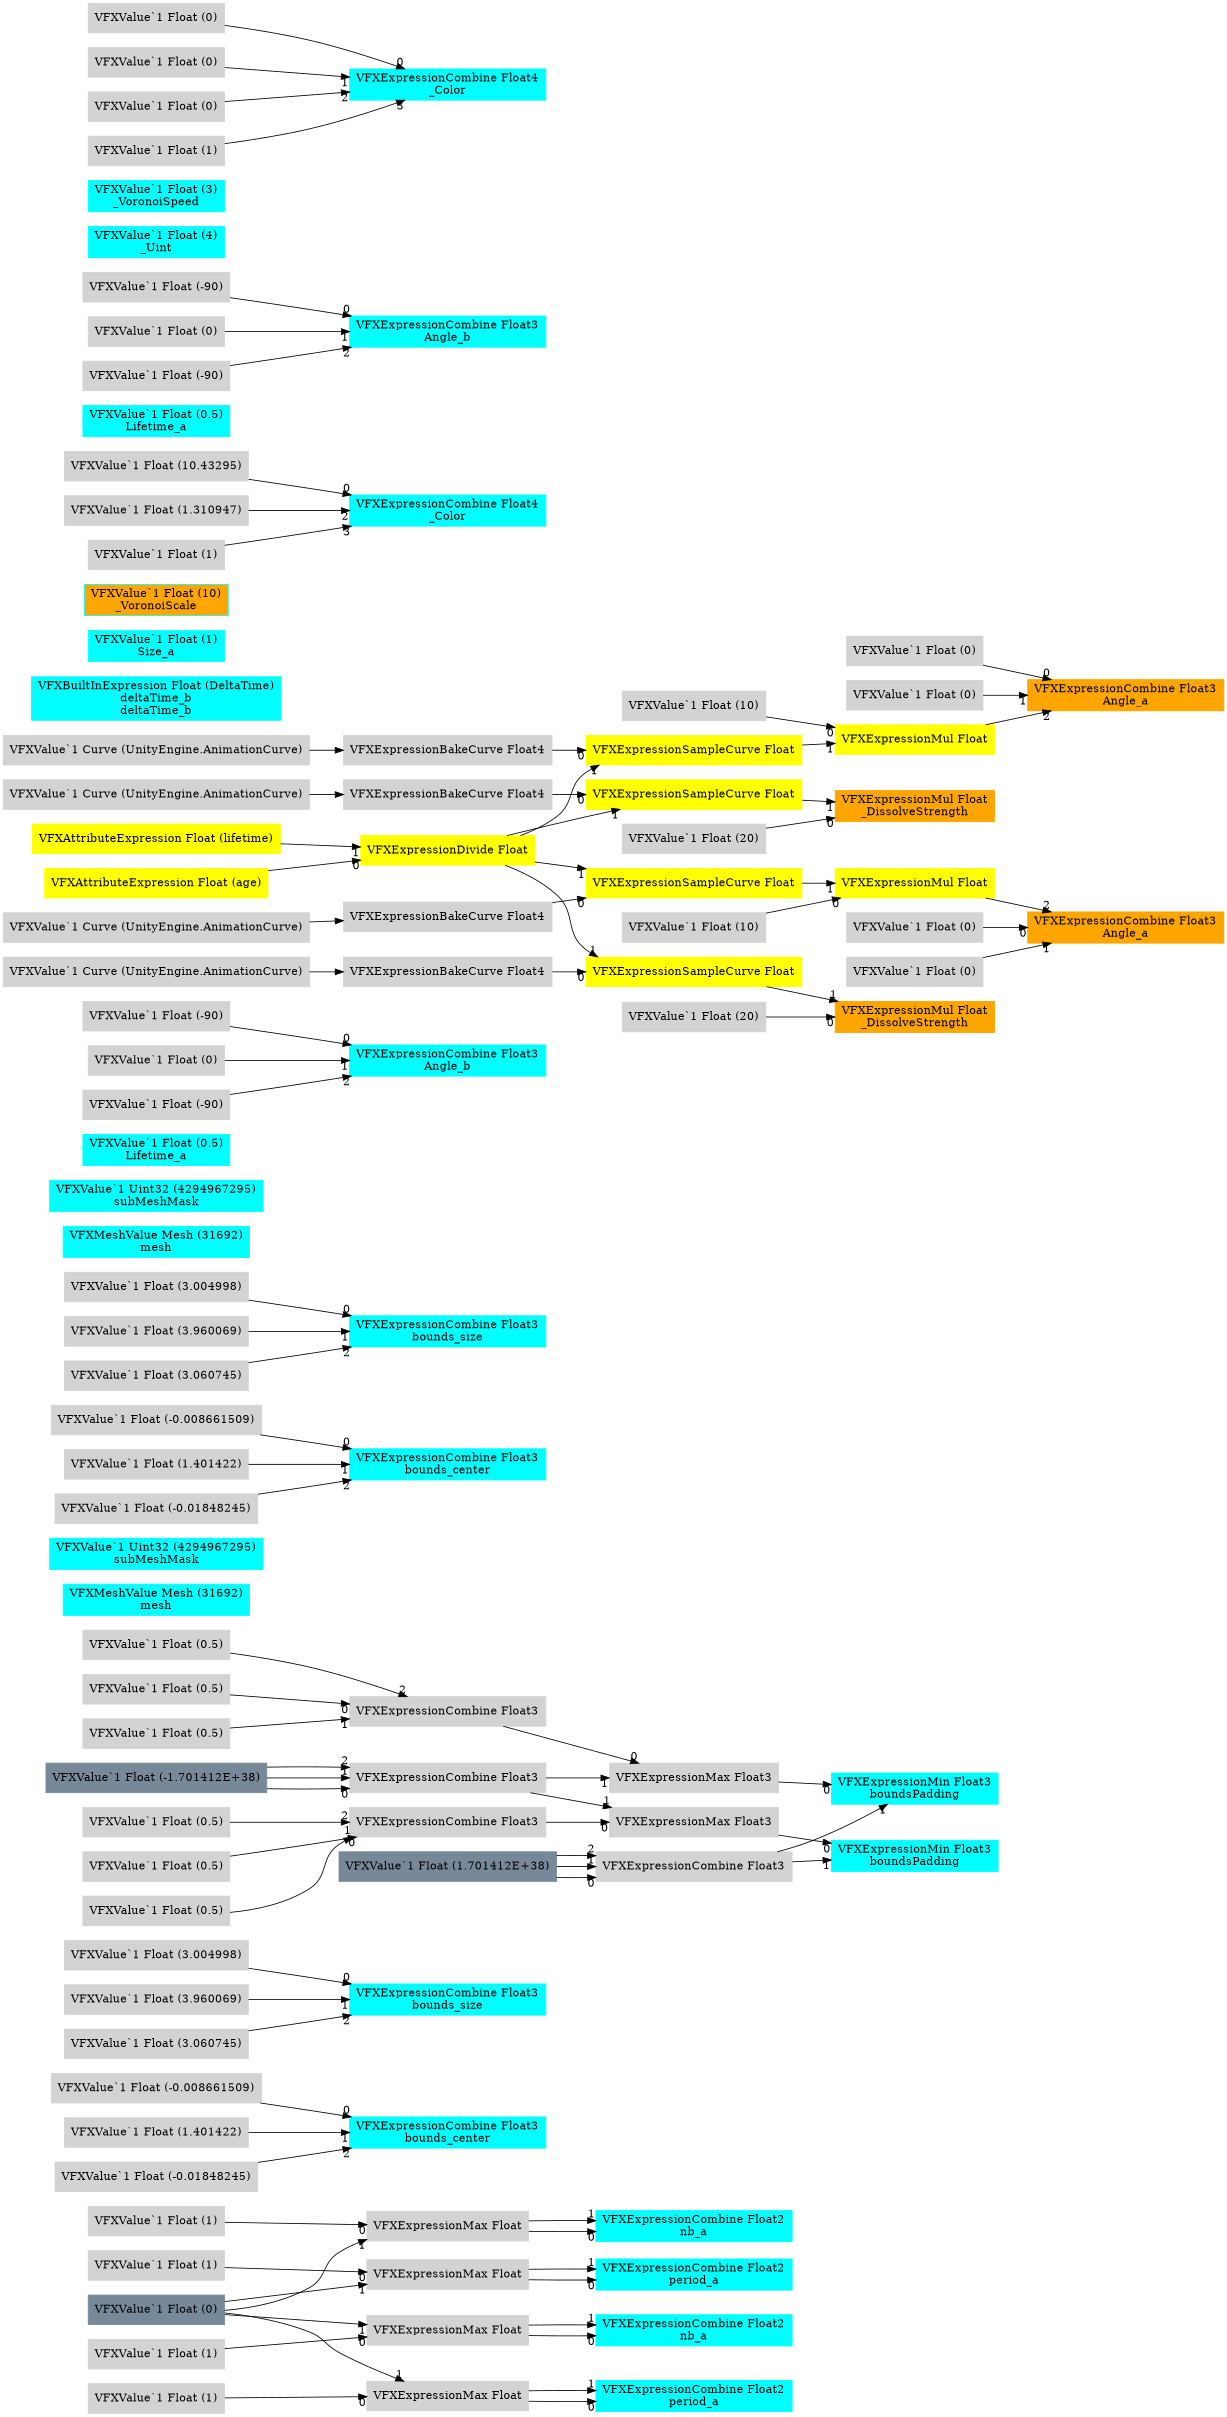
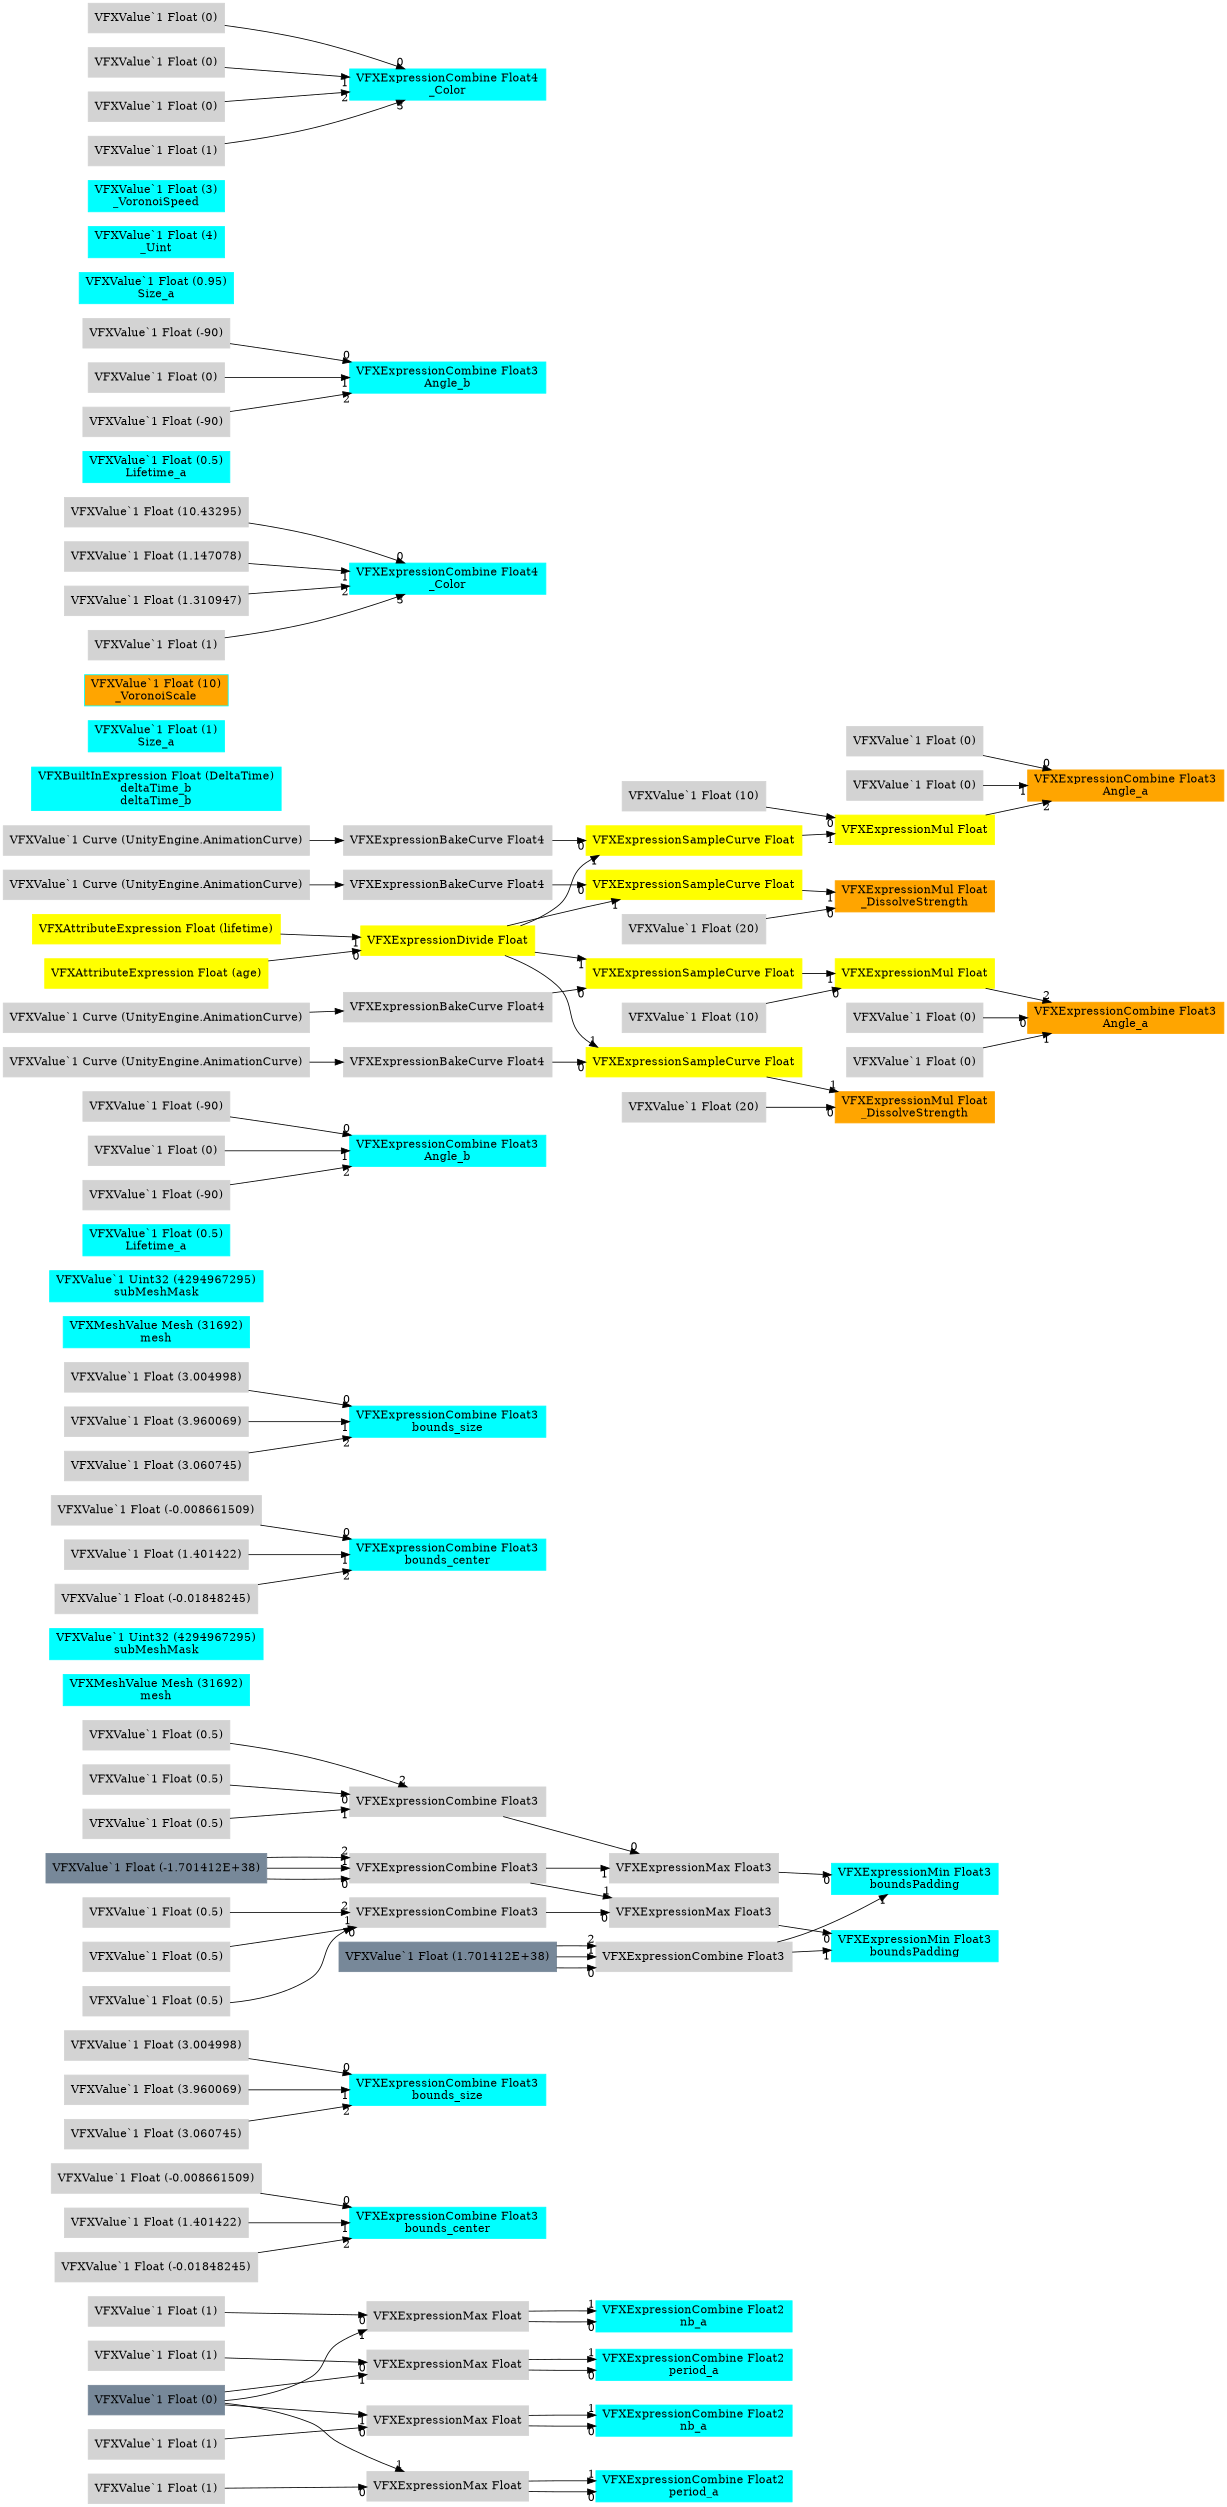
  digraph {
    rankdir=LR
    node [color=lightgray shape=box style=filled]
    edge [headlabel=0]
    n1 [color=cyan label="VFXExpressionCombine Float2\nnb_a"]
    n2 [label="VFXExpressionMax Float"]
    n3 [label="VFXValue`1 Float (1)"]
    n4 [color=lightslategray label="VFXValue`1 Float (0)"]
    n5 [label="VFXExpressionMax Float"]
    n6 [label="VFXExpressionMax Float"]
    n7 [label="VFXExpressionMax Float"]
    n8 [color=cyan label="VFXExpressionCombine Float2\nperiod_a"]
    n9 [color=cyan label="VFXExpressionCombine Float2\nnb_a"]
    n10 [color=cyan label="VFXExpressionCombine Float2\nperiod_a"]
    n11 [label="VFXValue`1 Float (1)"]
    n12 [label="VFXValue`1 Float (1)"]
    n13 [label="VFXValue`1 Float (1)"]
    n14 [color=cyan label="VFXExpressionCombine Float3\nbounds_center"]
    n15 [label="VFXValue`1 Float (-0.008661509)"]
    n16 [label="VFXValue`1 Float (1.401422)"]
    n17 [label="VFXValue`1 Float (-0.01848245)"]
    n18 [color=cyan label="VFXExpressionCombine Float3\nbounds_size"]
    n19 [label="VFXValue`1 Float (3.004998)"]
    n20 [label="VFXValue`1 Float (3.960069)"]
    n21 [label="VFXValue`1 Float (3.060745)"]
    n22 [color=cyan label="VFXExpressionMin Float3\nboundsPadding"]
    n23 [label="VFXExpressionMax Float3"]
    n24 [label="VFXExpressionCombine Float3"]
    n25 [label="VFXValue`1 Float (0.5)"]
    n26 [label="VFXValue`1 Float (0.5)"]
    n27 [label="VFXValue`1 Float (0.5)"]
    n28 [label="VFXExpressionCombine Float3"]
    n29 [label="VFXExpressionMax Float3"]
    n30 [color=cyan label="VFXExpressionMin Float3\nboundsPadding"]
    n31 [color=lightslategray label="VFXValue`1 Float (-1.701412E+38)"]
    n32 [label="VFXExpressionCombine Float3"]
    n33 [color=lightslategray label="VFXValue`1 Float (1.701412E+38)"]
    n34 [color=cyan label="VFXMeshValue Mesh (31692)\nmesh"]
    n35 [color=cyan label="VFXValue`1 Uint32 (4294967295)\nsubMeshMask"]
    n36 [color=cyan label="VFXExpressionCombine Float3\nbounds_center"]
    n37 [label="VFXValue`1 Float (-0.008661509)"]
    n38 [label="VFXValue`1 Float (1.401422)"]
    n39 [label="VFXValue`1 Float (-0.01848245)"]
    n40 [color=cyan label="VFXExpressionCombine Float3\nbounds_size"]
    n41 [label="VFXValue`1 Float (3.004998)"]
    n42 [label="VFXValue`1 Float (3.960069)"]
    n43 [label="VFXValue`1 Float (3.060745)"]
    n44 [label="VFXExpressionCombine Float3"]
    n45 [label="VFXValue`1 Float (0.5)"]
    n46 [label="VFXValue`1 Float (0.5)"]
    n47 [label="VFXValue`1 Float (0.5)"]
    n48 [color=cyan label="VFXMeshValue Mesh (31692)\nmesh"]
    n49 [color=cyan label="VFXValue`1 Uint32 (4294967295)\nsubMeshMask"]
    n50 [color=cyan label="VFXValue`1 Float (0.5)\nLifetime_a"]
    n51 [color=cyan label="VFXExpressionCombine Float3\nAngle_b"]
    n52 [label="VFXValue`1 Float (-90)"]
    n53 [label="VFXValue`1 Float (0)"]
    n54 [label="VFXValue`1 Float (-90)"]
    n55 [color=orange label="VFXExpressionCombine Float3\nAngle_a"]
    n56 [label="VFXValue`1 Float (0)"]
    n57 [label="VFXValue`1 Float (0)"]
    n58 [color=yellow label="VFXExpressionMul Float"]
    n59 [label="VFXValue`1 Float (10)"]
    n60 [color=yellow label="VFXExpressionSampleCurve Float"]
    n61 [label="VFXExpressionBakeCurve Float4"]
    n62 [label="VFXValue`1 Curve (UnityEngine.AnimationCurve)"]
    n63 [color=yellow label="VFXExpressionDivide Float"]
    n64 [color=yellow label="VFXExpressionSampleCurve Float"]
    n65 [color=yellow label="VFXExpressionSampleCurve Float"]
    n66 [color=yellow label="VFXExpressionSampleCurve Float"]
    n67 [color=orange label="VFXExpressionMul Float\n_DissolveStrength"]
    n68 [color=yellow label="VFXExpressionMul Float"]
    n69 [color=orange label="VFXExpressionMul Float\n_DissolveStrength"]
    n70 [color=yellow label="VFXAttributeExpression Float (age)"]
    n71 [color=yellow label="VFXAttributeExpression Float (lifetime)"]
    n72 [color=cyan label="VFXBuiltInExpression Float (DeltaTime)\ndeltaTime_b\ndeltaTime_b"]
    n73 [color=cyan label="VFXValue`1 Float (1)\nSize_a"]
    n74 [color=cyan fillcolor=orange label="VFXValue`1 Float (10)\n_VoronoiScale"]
    n75 [color=cyan label="VFXExpressionCombine Float4\n_Color"]
    n76 [label="VFXValue`1 Float (10.43295)"]
+   n77 [label="VFXValue`1 Float (1.147078)"]
    n78 [label="VFXValue`1 Float (1.310947)"]
    n79 [label="VFXValue`1 Float (1)"]
    n80 [label="VFXValue`1 Float (20)"]
    n81 [label="VFXExpressionBakeCurve Float4"]
    n82 [label="VFXValue`1 Curve (UnityEngine.AnimationCurve)"]
    n83 [color=cyan label="VFXValue`1 Float (0.5)\nLifetime_a"]
    n84 [color=cyan label="VFXExpressionCombine Float3\nAngle_b"]
    n85 [label="VFXValue`1 Float (-90)"]
    n86 [label="VFXValue`1 Float (0)"]
    n87 [label="VFXValue`1 Float (-90)"]
    n88 [color=orange label="VFXExpressionCombine Float3\nAngle_a"]
    n89 [label="VFXValue`1 Float (0)"]
    n90 [label="VFXValue`1 Float (0)"]
    n91 [label="VFXValue`1 Float (10)"]
    n92 [label="VFXExpressionBakeCurve Float4"]
    n93 [label="VFXValue`1 Curve (UnityEngine.AnimationCurve)"]
+   n94 [color=cyan label="VFXValue`1 Float (0.95)\nSize_a"]
    n95 [color=cyan label="VFXValue`1 Float (4)\n_Uint"]
    n96 [color=cyan label="VFXValue`1 Float (3)\n_VoronoiSpeed"]
    n97 [color=cyan label="VFXExpressionCombine Float4\n_Color"]
    n98 [label="VFXValue`1 Float (0)"]
    n99 [label="VFXValue`1 Float (0)"]
    n100 [label="VFXValue`1 Float (0)"]
    n101 [label="VFXValue`1 Float (1)"]
    n102 [label="VFXValue`1 Float (20)"]
    n103 [label="VFXExpressionBakeCurve Float4"]
    n104 [label="VFXValue`1 Curve (UnityEngine.AnimationCurve)"]
    n2 -> n1
    n2 -> n1 [headlabel=1]
    n3 -> n2
    n4 -> n2 [headlabel=1]
    n4 -> n5 [headlabel=1]
    n4 -> n6 [headlabel=1]
    n4 -> n7 [headlabel=1]
    n5 -> n8
    n5 -> n8 [headlabel=1]
    n6 -> n9
    n6 -> n9 [headlabel=1]
    n7 -> n10
    n7 -> n10 [headlabel=1]
    n11 -> n5
    n12 -> n6
    n13 -> n7
    n15 -> n14
    n16 -> n14 [headlabel=1]
    n17 -> n14 [headlabel=2]
    n19 -> n18
    n20 -> n18 [headlabel=1]
    n21 -> n18 [headlabel=2]
    n23 -> n22
    n24 -> n23
    n25 -> n24
    n26 -> n24 [headlabel=1]
    n27 -> n24 [headlabel=2]
    n28 -> n23 [headlabel=1]
    n28 -> n29 [headlabel=1]
    n29 -> n30
    n31 -> n28
    n31 -> n28 [headlabel=1]
    n31 -> n28 [headlabel=2]
    n32 -> n22 [headlabel=1]
    n32 -> n30 [headlabel=1]
    n33 -> n32
    n33 -> n32 [headlabel=1]
    n33 -> n32 [headlabel=2]
    n37 -> n36
    n38 -> n36 [headlabel=1]
    n39 -> n36 [headlabel=2]
    n41 -> n40
    n42 -> n40 [headlabel=1]
    n43 -> n40 [headlabel=2]
    n44 -> n29
    n45 -> n44
    n46 -> n44 [headlabel=1]
    n47 -> n44 [headlabel=2]
    n52 -> n51
    n53 -> n51 [headlabel=1]
    n54 -> n51 [headlabel=2]
    n56 -> n55
    n57 -> n55 [headlabel=1]
    n58 -> n55 [headlabel=2]
    n59 -> n58
    n60 -> n58 [headlabel=1]
    n61 -> n60
    n62 -> n61 [headlabel=""]
    n63 -> n60 [headlabel=1]
    n63 -> n64 [headlabel=1]
    n63 -> n65 [headlabel=1]
    n63 -> n66 [headlabel=1]
    n64 -> n67 [headlabel=1]
    n65 -> n68 [headlabel=1]
    n66 -> n69 [headlabel=1]
    n68 -> n88 [headlabel=2]
    n70 -> n63
    n71 -> n63 [headlabel=1]
    n76 -> n75
+   n77 -> n75 [headlabel=1]
    n78 -> n75 [headlabel=2]
    n79 -> n75 [headlabel=3]
    n80 -> n67
    n81 -> n64
    n82 -> n81 [headlabel=""]
    n85 -> n84
    n86 -> n84 [headlabel=1]
    n87 -> n84 [headlabel=2]
    n89 -> n88
    n90 -> n88 [headlabel=1]
    n91 -> n68
    n92 -> n65
    n93 -> n92 [headlabel=""]
    n98 -> n97
    n99 -> n97 [headlabel=1]
    n100 -> n97 [headlabel=2]
    n101 -> n97 [headlabel=3]
    n102 -> n69
    n103 -> n66
    n104 -> n103 [headlabel=""]
  }
